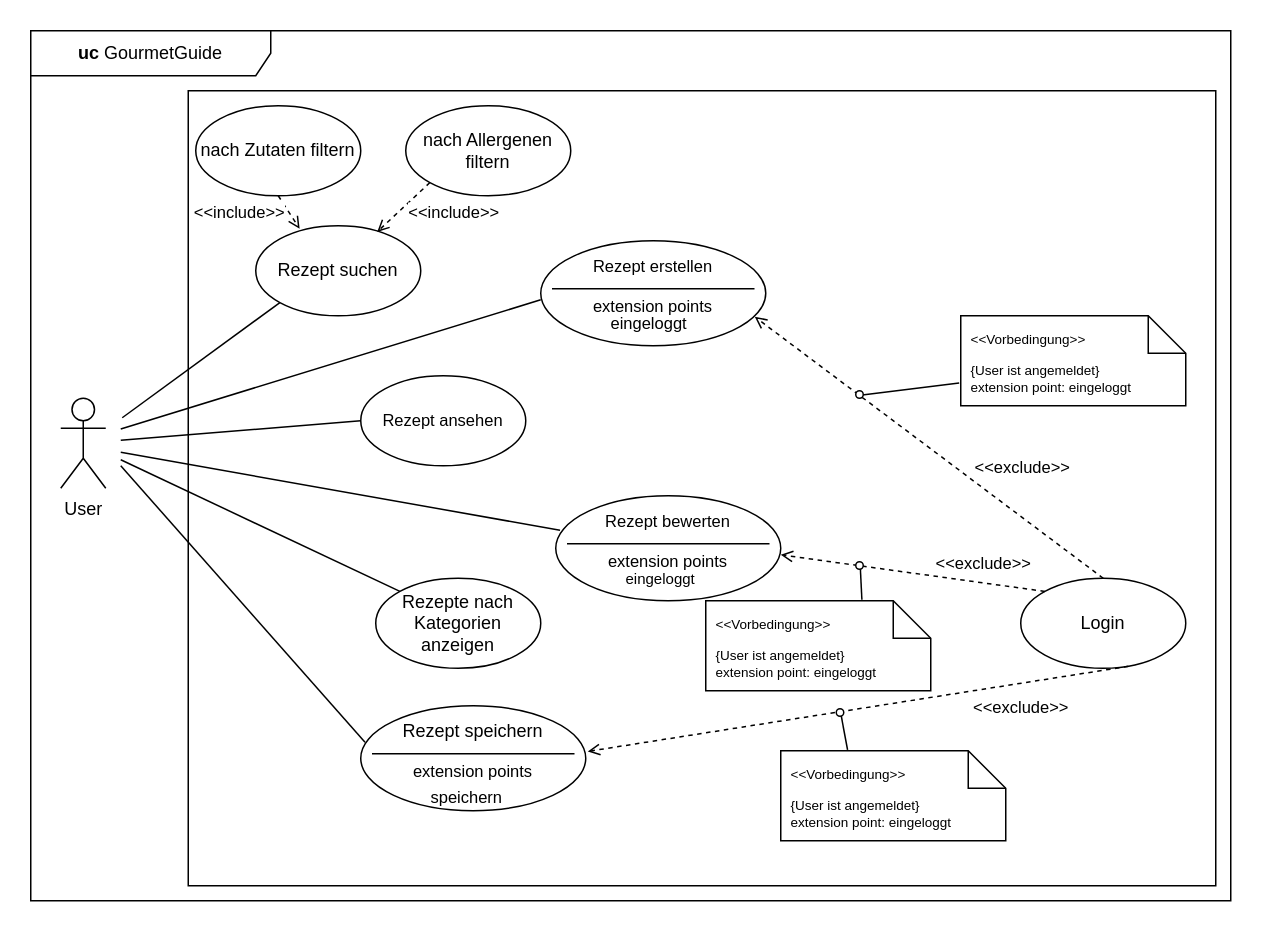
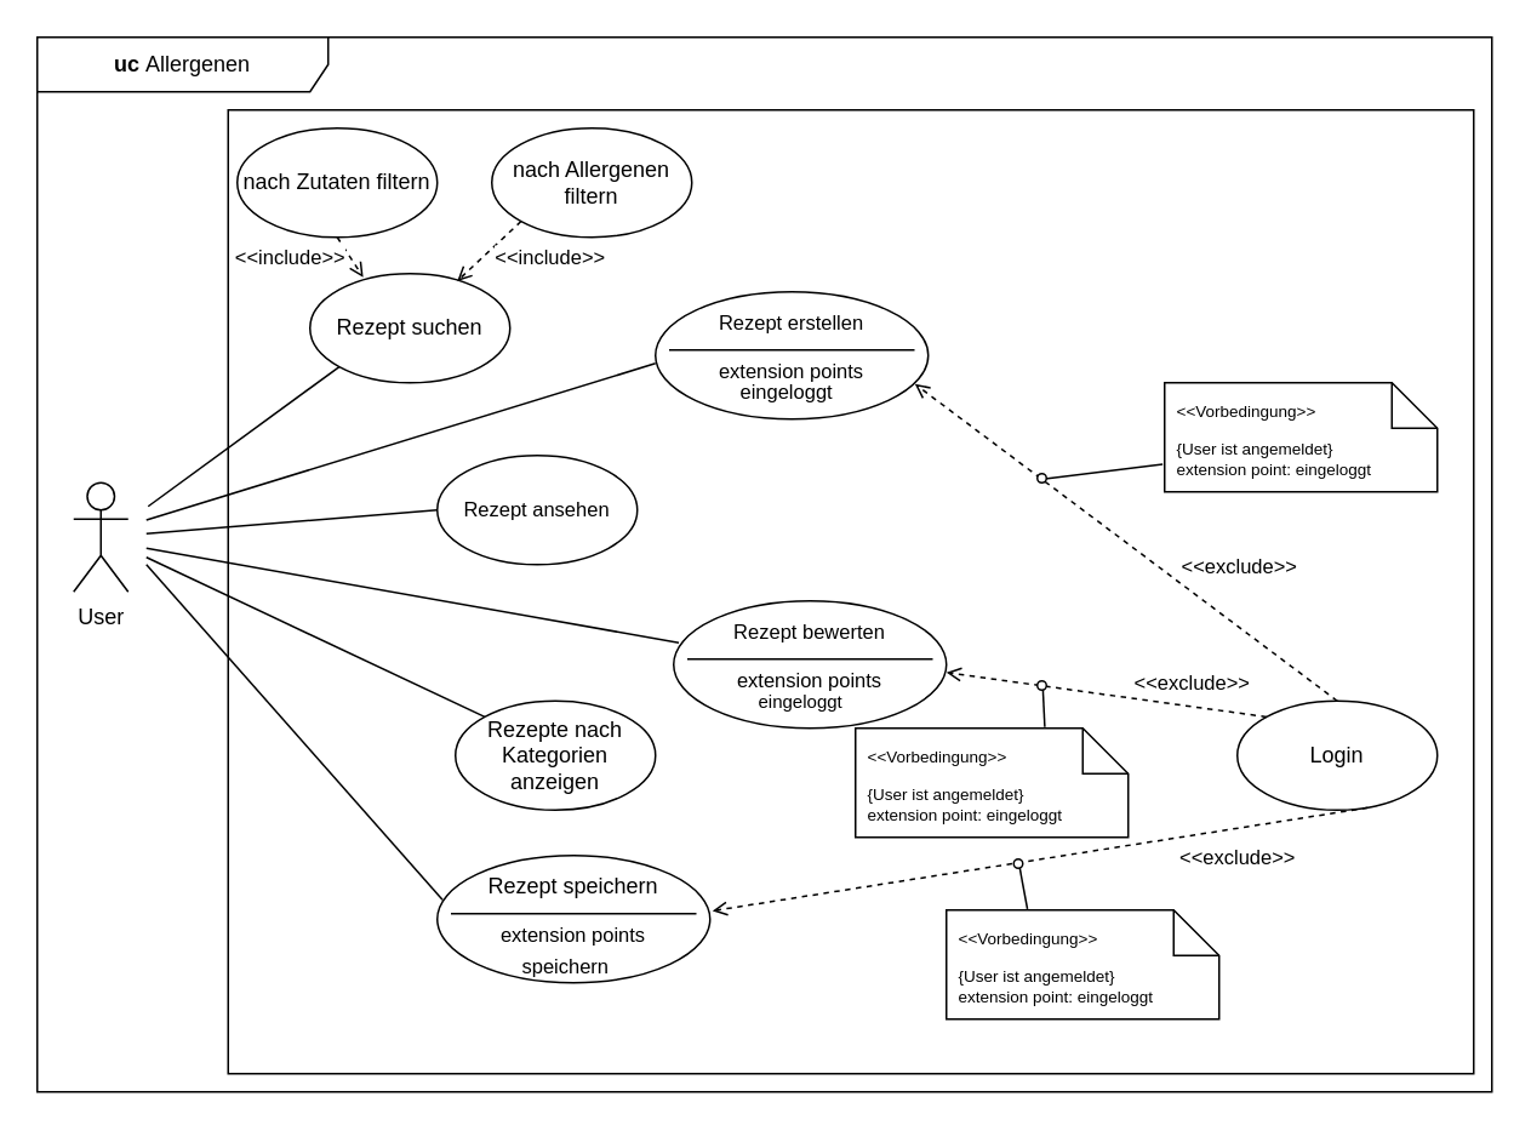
  <mxCell id="0" />
  <mxCell id="1" parent="0" />
  <mxCell id="2" value="" style="shape=ellipse;container=1;horizontal=1;horizontalStack=0;resizeParent=1;resizeParentMax=0;resizeLast=0;html=1;dashed=0;collapsible=0;" vertex="1" parent="1"><mxGeometry x="360" y="160" width="150" height="70" as="geometry" /></mxCell>
  <mxCell id="3" value="&lt;font style=&quot;font-size: 11px;&quot;&gt;Rezept erstellen&lt;/font&gt;" style="html=1;strokeColor=none;fillColor=none;align=center;verticalAlign=middle;rotatable=0;whiteSpace=wrap;" vertex="1" parent="2"><mxGeometry y="5.833" width="150" height="23.333" as="geometry" /></mxCell>
  <mxCell id="4" value="" style="line;strokeWidth=1;fillColor=none;rotatable=0;labelPosition=right;points=[];portConstraint=eastwest;dashed=0;resizeWidth=1;" vertex="1" parent="2"><mxGeometry x="7.5" y="29.167" width="135" height="5.833" as="geometry" /></mxCell>
  <mxCell id="5" value="&lt;font style=&quot;font-size: 11px;&quot;&gt;extension points&lt;/font&gt;" style="text;html=1;align=center;verticalAlign=middle;rotatable=0;fillColor=none;strokeColor=none;whiteSpace=wrap;" vertex="1" parent="2"><mxGeometry x="-0.002" y="35" width="150" height="17.5" as="geometry" /></mxCell>
  <mxCell id="6" value="&lt;font style=&quot;font-size: 11px;&quot;&gt;eingeloggt&lt;/font&gt;" style="text;html=1;align=left;verticalAlign=middle;rotatable=0;spacingLeft=25;fillColor=none;strokeColor=none;whiteSpace=wrap;" vertex="1" parent="2"><mxGeometry x="19.997" y="46.667" width="150" height="17.5" as="geometry" /></mxCell>
  <mxCell id="7" value="User" style="shape=umlActor;verticalLabelPosition=bottom;verticalAlign=top;html=1;direction=east;" vertex="1" parent="1"><mxGeometry x="40" y="265" width="30" height="60" as="geometry" /></mxCell>
  <mxCell id="8" value="" style="endArrow=none;html=1;rounded=0;exitX=0.019;exitY=0.795;exitDx=0;exitDy=0;exitPerimeter=0;" edge="1" parent="1" source="20"><mxGeometry width="50" height="50" relative="1" as="geometry"><mxPoint x="180" y="370" as="sourcePoint" /><mxPoint x="80" y="310" as="targetPoint" /></mxGeometry></mxCell>
  <mxCell id="9" value="&lt;font style=&quot;font-size: 11px;&quot;&gt;Rezept ansehen&lt;br&gt;&lt;/font&gt;" style="ellipse;whiteSpace=wrap;html=1;" vertex="1" parent="1"><mxGeometry x="240" y="250" width="110" height="60" as="geometry" /></mxCell>
  <mxCell id="10" value="Rezept suchen" style="ellipse;whiteSpace=wrap;html=1;" vertex="1" parent="1"><mxGeometry x="170" y="150" width="110" height="60" as="geometry" /></mxCell>
  <mxCell id="11" value="nach Allergenen filtern" style="ellipse;whiteSpace=wrap;html=1;" vertex="1" parent="1"><mxGeometry x="270" y="70" width="110" height="60" as="geometry" /></mxCell>
  <mxCell id="12" value="nach Zutaten filtern" style="ellipse;whiteSpace=wrap;html=1;" vertex="1" parent="1"><mxGeometry x="130" y="70" width="110" height="60" as="geometry" /></mxCell>
  <mxCell id="13" value="Rezepte nach Kategorien anzeigen" style="ellipse;whiteSpace=wrap;html=1;" vertex="1" parent="1"><mxGeometry x="250" y="385" width="110" height="60" as="geometry" /></mxCell>
  <mxCell id="14" value="" style="shape=ellipse;container=1;horizontal=1;horizontalStack=0;resizeParent=1;resizeParentMax=0;resizeLast=0;html=1;dashed=0;collapsible=0;" vertex="1" parent="1"><mxGeometry x="370" y="330" width="150" height="70" as="geometry" /></mxCell>
  <mxCell id="15" value="&lt;font style=&quot;font-size: 11px;&quot;&gt;Rezept bewerten&lt;/font&gt;" style="html=1;strokeColor=none;fillColor=none;align=center;verticalAlign=middle;rotatable=0;whiteSpace=wrap;" vertex="1" parent="14"><mxGeometry y="5.833" width="150" height="23.333" as="geometry" /></mxCell>
  <mxCell id="16" value="" style="line;strokeWidth=1;fillColor=none;rotatable=0;labelPosition=right;points=[];portConstraint=eastwest;dashed=0;resizeWidth=1;" vertex="1" parent="14"><mxGeometry x="7.5" y="29.167" width="135" height="5.833" as="geometry" /></mxCell>
  <mxCell id="17" value="&lt;font style=&quot;font-size: 11px;&quot;&gt;extension points&lt;/font&gt;" style="text;html=1;align=center;verticalAlign=middle;rotatable=0;fillColor=none;strokeColor=none;whiteSpace=wrap;" vertex="1" parent="14"><mxGeometry x="-0.002" y="35" width="150" height="17.5" as="geometry" /></mxCell>
  <mxCell id="18" value="&lt;font style=&quot;font-size: 10px;&quot;&gt;eingeloggt&lt;/font&gt;" style="text;html=1;align=left;verticalAlign=middle;rotatable=0;spacingLeft=25;fillColor=none;strokeColor=none;whiteSpace=wrap;" vertex="1" parent="14"><mxGeometry x="19.997" y="46.667" width="150" height="17.5" as="geometry" /></mxCell>
  <mxCell id="19" value="" style="shape=ellipse;container=1;horizontal=1;horizontalStack=0;resizeParent=1;resizeParentMax=0;resizeLast=0;html=1;dashed=0;collapsible=0;" vertex="1" parent="1"><mxGeometry x="240" y="470" width="150" height="70" as="geometry" /></mxCell>
  <mxCell id="20" value="Rezept speichern" style="html=1;strokeColor=none;fillColor=none;align=center;verticalAlign=middle;rotatable=0;whiteSpace=wrap;" vertex="1" parent="19"><mxGeometry y="5.833" width="150" height="23.333" as="geometry" /></mxCell>
  <mxCell id="21" value="" style="line;strokeWidth=1;fillColor=none;rotatable=0;labelPosition=right;points=[];portConstraint=eastwest;dashed=0;resizeWidth=1;" vertex="1" parent="19"><mxGeometry x="7.5" y="29.167" width="135" height="5.833" as="geometry" /></mxCell>
  <mxCell id="22" value="&lt;font style=&quot;font-size: 11px;&quot;&gt;extension points&lt;/font&gt;" style="text;html=1;align=center;verticalAlign=middle;rotatable=0;fillColor=none;strokeColor=none;whiteSpace=wrap;" vertex="1" parent="19"><mxGeometry x="-0.002" y="35" width="150" height="17.5" as="geometry" /></mxCell>
  <mxCell id="23" value="&lt;font style=&quot;font-size: 11px;&quot;&gt;speichern&lt;/font&gt;" style="text;html=1;align=left;verticalAlign=middle;rotatable=0;spacingLeft=25;fillColor=none;strokeColor=none;whiteSpace=wrap;" vertex="1" parent="19"><mxGeometry x="19.997" y="52.497" width="150" height="17.5" as="geometry" /></mxCell>
  <mxCell id="24" value="Login" style="ellipse;whiteSpace=wrap;html=1;" vertex="1" parent="1"><mxGeometry x="680" y="385" width="110" height="60" as="geometry" /></mxCell>
  <mxCell id="25" value="&lt;div style=&quot;font-size: 9px;&quot;&gt;&lt;font style=&quot;font-size: 9px;&quot;&gt;{User ist angemeldet}&lt;/font&gt;&lt;/div&gt;&lt;div style=&quot;font-size: 9px;&quot;&gt;&lt;font style=&quot;font-size: 9px;&quot;&gt;extension point: eingeloggt&lt;br&gt;&lt;/font&gt;&lt;/div&gt;" style="shape=note2;boundedLbl=1;whiteSpace=wrap;html=1;size=25;verticalAlign=top;align=left;spacingLeft=5;" vertex="1" parent="1"><mxGeometry x="470" y="400" width="150" height="60" as="geometry" /></mxCell>
  <mxCell id="26" value="&lt;font style=&quot;font-size: 9px;&quot;&gt;&amp;lt;&amp;lt;Vorbedingung&amp;gt;&amp;gt;&lt;/font&gt;" style="resizeWidth=1;part=1;strokeColor=none;fillColor=none;align=left;spacingLeft=5;whiteSpace=wrap;html=1;" vertex="1" parent="25"><mxGeometry width="150" height="30" relative="1" as="geometry" /></mxCell>
  <mxCell id="27" value="&lt;div style=&quot;font-size: 9px;&quot;&gt;&lt;font style=&quot;font-size: 9px;&quot;&gt;{User ist angemeldet}&lt;/font&gt;&lt;/div&gt;&lt;div style=&quot;font-size: 9px;&quot;&gt;&lt;font style=&quot;font-size: 9px;&quot;&gt;extension point: eingeloggt&lt;br&gt;&lt;/font&gt;&lt;/div&gt;" style="shape=note2;boundedLbl=1;whiteSpace=wrap;html=1;size=25;verticalAlign=top;align=left;spacingLeft=5;" vertex="1" parent="1"><mxGeometry x="640" y="210" width="150" height="60" as="geometry" /></mxCell>
  <mxCell id="28" value="&lt;font style=&quot;font-size: 9px;&quot;&gt;&amp;lt;&amp;lt;Vorbedingung&amp;gt;&amp;gt;&lt;/font&gt;" style="resizeWidth=1;part=1;strokeColor=none;fillColor=none;align=left;spacingLeft=5;whiteSpace=wrap;html=1;" vertex="1" parent="27"><mxGeometry width="150" height="30" relative="1" as="geometry" /></mxCell>
  <mxCell id="29" value="&lt;div style=&quot;font-size: 9px;&quot;&gt;&lt;font style=&quot;font-size: 9px;&quot;&gt;{User ist angemeldet}&lt;/font&gt;&lt;/div&gt;&lt;div style=&quot;font-size: 9px;&quot;&gt;&lt;font style=&quot;font-size: 9px;&quot;&gt;extension point: eingeloggt&lt;br&gt;&lt;/font&gt;&lt;/div&gt;" style="shape=note2;boundedLbl=1;whiteSpace=wrap;html=1;size=25;verticalAlign=top;align=left;spacingLeft=5;" vertex="1" parent="1"><mxGeometry x="520" y="500" width="150" height="60" as="geometry" /></mxCell>
  <mxCell id="30" value="&lt;font style=&quot;font-size: 9px;&quot;&gt;&amp;lt;&amp;lt;Vorbedingung&amp;gt;&amp;gt;&lt;/font&gt;" style="resizeWidth=1;part=1;strokeColor=none;fillColor=none;align=left;spacingLeft=5;whiteSpace=wrap;html=1;" vertex="1" parent="29"><mxGeometry width="150" height="30" relative="1" as="geometry" /></mxCell>
  <mxCell id="31" value="" style="endArrow=open;html=1;rounded=0;entryX=1;entryY=0.25;entryDx=0;entryDy=0;exitX=0;exitY=0;exitDx=0;exitDy=0;endFill=0;dashed=1;" edge="1" parent="1" source="24" target="17"><mxGeometry width="50" height="50" relative="1" as="geometry"><mxPoint x="260" y="410" as="sourcePoint" /><mxPoint x="310" y="360" as="targetPoint" /></mxGeometry></mxCell>
  <mxCell id="32" value="&amp;lt;&amp;lt;exclude&amp;gt;&amp;gt;" style="edgeLabel;html=1;align=center;verticalAlign=middle;resizable=0;points=[];" vertex="1" connectable="0" parent="31"><mxGeometry x="-0.524" y="-2" relative="1" as="geometry"><mxPoint y="-12" as="offset" /></mxGeometry></mxCell>
  <mxCell id="33" value="" style="endArrow=open;html=1;rounded=0;entryX=1.009;entryY=-0.261;entryDx=0;entryDy=0;exitX=0.652;exitY=0.979;exitDx=0;exitDy=0;exitPerimeter=0;endFill=0;dashed=1;entryPerimeter=0;" edge="1" parent="1" source="24" target="22"><mxGeometry width="50" height="50" relative="1" as="geometry"><mxPoint x="670" y="434" as="sourcePoint" /><mxPoint x="530" y="396" as="targetPoint" /></mxGeometry></mxCell>
  <mxCell id="34" value="&amp;lt;&amp;lt;exclude&amp;gt;&amp;gt;" style="edgeLabel;html=1;align=center;verticalAlign=middle;resizable=0;points=[];" vertex="1" connectable="0" parent="33"><mxGeometry x="-0.6" y="2" relative="1" as="geometry"><mxPoint y="13" as="offset" /></mxGeometry></mxCell>
  <mxCell id="35" value="" style="endArrow=open;html=1;rounded=0;entryX=0.818;entryY=0.231;entryDx=0;entryDy=0;exitX=0.5;exitY=0;exitDx=0;exitDy=0;endFill=0;dashed=1;entryPerimeter=0;" edge="1" parent="1" source="24" target="6"><mxGeometry width="50" height="50" relative="1" as="geometry"><mxPoint x="690" y="388" as="sourcePoint" /><mxPoint x="550" y="350" as="targetPoint" /></mxGeometry></mxCell>
  <mxCell id="36" value="&amp;lt;&amp;lt;exclude&amp;gt;&amp;gt;" style="edgeLabel;html=1;align=center;verticalAlign=middle;resizable=0;points=[];" vertex="1" connectable="0" parent="35"><mxGeometry x="-0.151" y="-1" relative="1" as="geometry"><mxPoint x="43" as="offset" /></mxGeometry></mxCell>
  <mxCell id="37" value="" style="endArrow=none;html=1;rounded=0;exitX=-0.007;exitY=0.747;exitDx=0;exitDy=0;exitPerimeter=0;" edge="1" parent="1" source="27"><mxGeometry width="50" height="50" relative="1" as="geometry"><mxPoint x="653" y="258" as="sourcePoint" /><mxPoint x="573" y="263" as="targetPoint" /></mxGeometry></mxCell>
  <mxCell id="38" value="" style="ellipse;whiteSpace=wrap;html=1;aspect=fixed;" vertex="1" parent="1"><mxGeometry x="570" y="260" width="5" height="5" as="geometry" /></mxCell>
  <mxCell id="39" value="" style="endArrow=none;html=1;rounded=0;exitX=0.297;exitY=-0.019;exitDx=0;exitDy=0;exitPerimeter=0;" edge="1" parent="1" source="30"><mxGeometry width="50" height="50" relative="1" as="geometry"><mxPoint x="640" y="470" as="sourcePoint" /><mxPoint x="560" y="475" as="targetPoint" /></mxGeometry></mxCell>
  <mxCell id="40" value="" style="ellipse;whiteSpace=wrap;html=1;aspect=fixed;" vertex="1" parent="1"><mxGeometry x="557" y="472" width="5" height="5" as="geometry" /></mxCell>
  <mxCell id="41" value="" style="endArrow=none;html=1;rounded=0;exitX=0.694;exitY=-0.024;exitDx=0;exitDy=0;exitPerimeter=0;" edge="1" parent="1" source="26"><mxGeometry width="50" height="50" relative="1" as="geometry"><mxPoint x="653" y="372" as="sourcePoint" /><mxPoint x="573" y="377" as="targetPoint" /></mxGeometry></mxCell>
  <mxCell id="42" value="" style="ellipse;whiteSpace=wrap;html=1;aspect=fixed;" vertex="1" parent="1"><mxGeometry x="570" y="374" width="5" height="5" as="geometry" /></mxCell>
  <mxCell id="43" value="" style="endArrow=none;html=1;rounded=0;exitX=0;exitY=0;exitDx=0;exitDy=0;" edge="1" parent="1" source="13"><mxGeometry width="50" height="50" relative="1" as="geometry"><mxPoint x="248.46" y="404.4" as="sourcePoint" /><mxPoint x="80" y="306" as="targetPoint" /></mxGeometry></mxCell>
  <mxCell id="44" value="" style="endArrow=none;html=1;rounded=0;exitX=0.019;exitY=0.736;exitDx=0;exitDy=0;exitPerimeter=0;" edge="1" parent="1" source="15"><mxGeometry width="50" height="50" relative="1" as="geometry"><mxPoint x="250" y="485" as="sourcePoint" /><mxPoint x="80" y="301" as="targetPoint" /></mxGeometry></mxCell>
  <mxCell id="45" value="" style="endArrow=none;html=1;rounded=0;exitX=0;exitY=0.5;exitDx=0;exitDy=0;" edge="1" parent="1" source="9"><mxGeometry width="50" height="50" relative="1" as="geometry"><mxPoint x="243" y="477" as="sourcePoint" /><mxPoint x="80" y="293" as="targetPoint" /></mxGeometry></mxCell>
  <mxCell id="46" value="" style="endArrow=none;html=1;rounded=0;exitX=0;exitY=0.25;exitDx=0;exitDy=0;" edge="1" parent="1" source="5"><mxGeometry width="50" height="50" relative="1" as="geometry"><mxPoint x="243" y="469.5" as="sourcePoint" /><mxPoint x="80" y="285.5" as="targetPoint" /></mxGeometry></mxCell>
  <mxCell id="47" value="" style="endArrow=none;html=1;rounded=0;exitX=0;exitY=1;exitDx=0;exitDy=0;" edge="1" parent="1" source="10"><mxGeometry width="50" height="50" relative="1" as="geometry"><mxPoint x="244" y="462" as="sourcePoint" /><mxPoint x="81" y="278" as="targetPoint" /></mxGeometry></mxCell>
  <mxCell id="48" value="" style="endArrow=open;html=1;rounded=0;exitX=0.5;exitY=1;exitDx=0;exitDy=0;entryX=0.266;entryY=0.034;entryDx=0;entryDy=0;entryPerimeter=0;dashed=1;endFill=0;" edge="1" parent="1" source="12" target="10"><mxGeometry width="50" height="50" relative="1" as="geometry"><mxPoint x="370" y="170" as="sourcePoint" /><mxPoint x="420" y="120" as="targetPoint" /></mxGeometry></mxCell>
  <mxCell id="49" value="&amp;lt;&amp;lt;include&amp;gt;&amp;gt;" style="edgeLabel;html=1;align=center;verticalAlign=middle;resizable=0;points=[];" vertex="1" connectable="0" parent="48"><mxGeometry x="-0.11" y="3" relative="1" as="geometry"><mxPoint x="-36" y="2" as="offset" /></mxGeometry></mxCell>
  <mxCell id="50" value="" style="endArrow=open;html=1;rounded=0;exitX=0;exitY=1;exitDx=0;exitDy=0;entryX=0.736;entryY=0.068;entryDx=0;entryDy=0;entryPerimeter=0;dashed=1;endFill=0;" edge="1" parent="1" source="11" target="10"><mxGeometry width="50" height="50" relative="1" as="geometry"><mxPoint x="195" y="140" as="sourcePoint" /><mxPoint x="209" y="162" as="targetPoint" /></mxGeometry></mxCell>
  <mxCell id="51" value="&amp;lt;&amp;lt;include&amp;gt;&amp;gt;" style="edgeLabel;html=1;align=center;verticalAlign=middle;resizable=0;points=[];" vertex="1" connectable="0" parent="50"><mxGeometry x="-0.093" y="-2" relative="1" as="geometry"><mxPoint x="33" y="6" as="offset" /></mxGeometry></mxCell>
  <mxCell id="52" value="" style="rounded=0;whiteSpace=wrap;html=1;fillColor=none;" vertex="1" parent="1"><mxGeometry x="125" y="60" width="685" height="530" as="geometry" /></mxCell>
- <mxCell id="53" value="&lt;b&gt;uc &lt;/b&gt;GourmetGuide" style="shape=umlFrame;whiteSpace=wrap;html=1;pointerEvents=0;recursiveResize=0;container=1;collapsible=0;width=160;" vertex="1" parent="1"><mxGeometry x="20" y="20" width="800" height="580" as="geometry" /></mxCell>
+ <mxCell id="53" value="&lt;b&gt;uc &lt;/b&gt;Allergenen" style="shape=umlFrame;whiteSpace=wrap;html=1;pointerEvents=0;recursiveResize=0;container=1;collapsible=0;width=160;" vertex="1" parent="1"><mxGeometry x="20" y="20" width="800" height="580" as="geometry" /></mxCell>
